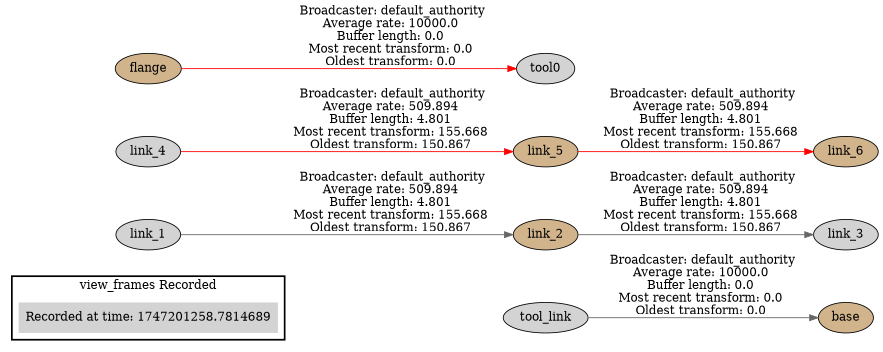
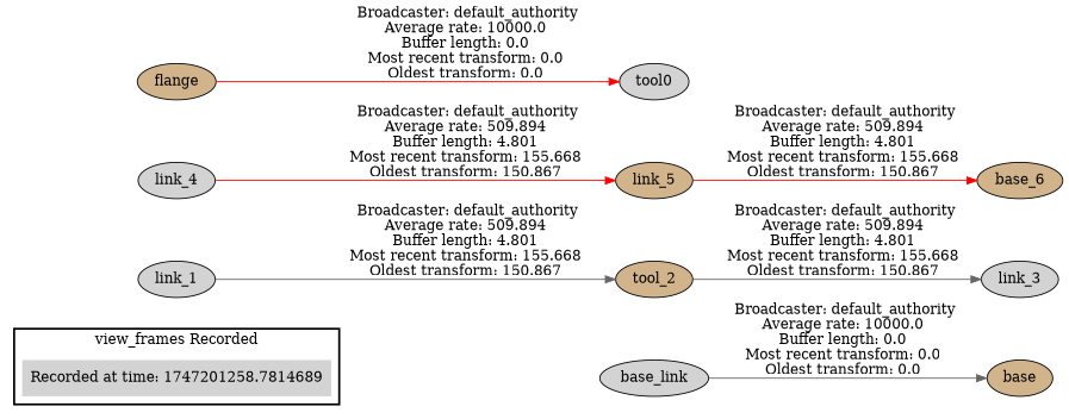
  digraph {
    rankdir=LR
    node [fillcolor=lightgrey style=filled]
    edge [color=gray40]
    "Recorded at time: 1747201258.7814689" [shape=plaintext]
-   base_link [label=tool_link]
+   base_link
    base [fillcolor=tan]
-   link_2 [fillcolor=tan]
+   link_2 [fillcolor=tan label=tool_2]
    link_1
    link_3
    link_5 [fillcolor=tan]
    link_4
-   link_6 [fillcolor=tan]
+   link_6 [fillcolor=tan label=base_6]
    flange [fillcolor=tan]
    tool0
    subgraph cluster_1 {
      color=black
      label="view_frames Recorded"
      style=bold
      "Recorded at time: 1747201258.7814689"
    }
    "Recorded at time: 1747201258.7814689" -> base_link [style=invis color=""]
    base_link -> base [label=" Broadcaster: default_authority\nAverage rate: 10000.0\nBuffer length: 0.0\nMost recent transform: 0.0\nOldest transform: 0.0\n"]
    link_2 -> link_3 [label=" Broadcaster: default_authority\nAverage rate: 509.894\nBuffer length: 4.801\nMost recent transform: 155.668\nOldest transform: 150.867\n"]
    link_1 -> link_2 [label=" Broadcaster: default_authority\nAverage rate: 509.894\nBuffer length: 4.801\nMost recent transform: 155.668\nOldest transform: 150.867\n"]
    link_5 -> link_6 [color=red label=" Broadcaster: default_authority\nAverage rate: 509.894\nBuffer length: 4.801\nMost recent transform: 155.668\nOldest transform: 150.867\n"]
    link_4 -> link_5 [color=red label=" Broadcaster: default_authority\nAverage rate: 509.894\nBuffer length: 4.801\nMost recent transform: 155.668\nOldest transform: 150.867\n"]
    flange -> tool0 [color=red label=" Broadcaster: default_authority\nAverage rate: 10000.0\nBuffer length: 0.0\nMost recent transform: 0.0\nOldest transform: 0.0\n"]
  }
